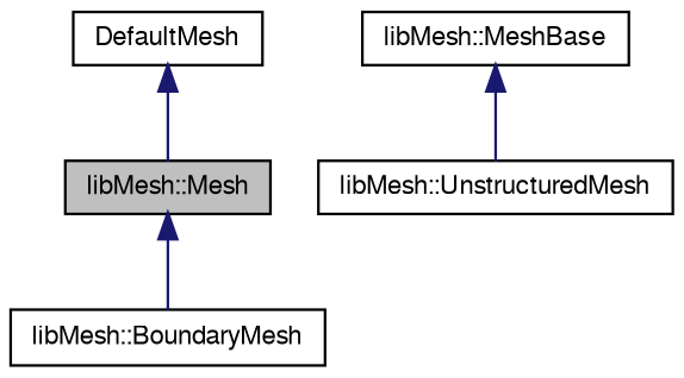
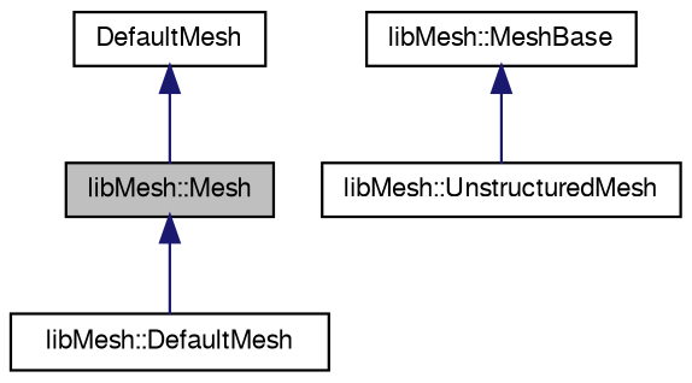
  digraph {
    node [color=black fillcolor=white fontname=FreeSans fontsize=10 shape=record style=filled]
    edge [color=midnightblue dir=back fontname=FreeSans fontsize=10 labelfontname=FreeSans labelfontsize=10 style=solid]
    n1 [fillcolor=grey75 fontcolor=black height=0.2 label="libMesh::Mesh" width=0.4]
-   n2 [height=0.2 label="libMesh::BoundaryMesh" width=0.4]
+   n2 [height=0.2 label="libMesh::DefaultMesh" width=0.4]
    n3 [height=0.2 label=DefaultMesh width=0.4]
    n4 [height=0.2 label="libMesh::UnstructuredMesh" width=0.4]
    n5 [height=0.2 label="libMesh::MeshBase" width=0.4]
    n1 -> n2
    n3 -> n1
    n5 -> n4
  }
